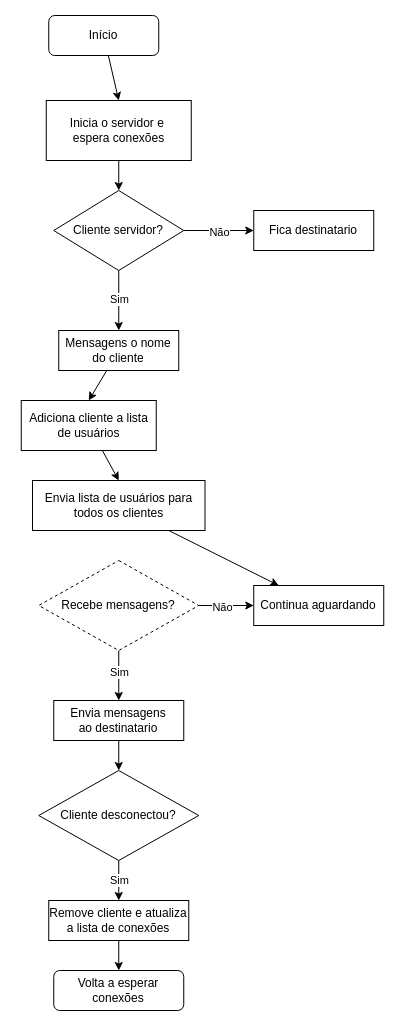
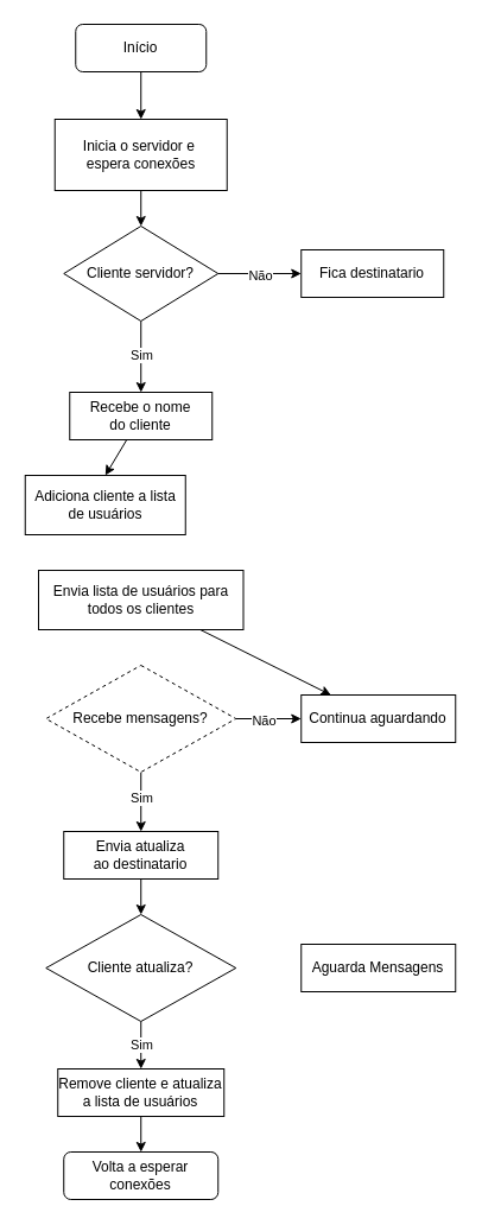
  <mxCell id="0" />
  <mxCell id="1" parent="0" />
  <mxCell id="2" style="edgeStyle=none;html=1;" edge="1" parent="1" source="3"><mxGeometry relative="1" as="geometry"><mxPoint x="118.25" y="100" as="targetPoint" /></mxGeometry></mxCell>
- <mxCell id="3" value="Início" style="rounded=1;whiteSpace=wrap;html=1;" vertex="1" parent="1"><mxGeometry x="48.25" y="15" width="110" height="40" as="geometry" /></mxCell>
+ <mxCell id="3" value="Início" style="rounded=1;whiteSpace=wrap;html=1;" vertex="1" parent="1"><mxGeometry x="63.25" y="20" width="110" height="40" as="geometry" /></mxCell>
  <mxCell id="4" style="edgeStyle=none;html=1;entryX=0.5;entryY=0;entryDx=0;entryDy=0;" edge="1" parent="1" source="5" target="10"><mxGeometry relative="1" as="geometry" /></mxCell>
  <mxCell id="5" value="&lt;span&gt;&lt;font style=&quot;color: light-dark(rgb(0, 0, 0), rgb(255, 255, 255));&quot;&gt;Inicia o servidor e&amp;nbsp;&lt;/font&gt;&lt;/span&gt;&lt;div style=&quot;scrollbar-color: light-dark(#e2e2e2, #4b4b4b)&lt;br/&gt;&#09;&#09;&#09;&#09;&#09;light-dark(#fbfbfb, var(--dark-panel-color));&quot;&gt;&lt;font style=&quot;color: light-dark(rgb(0, 0, 0), rgb(255, 255, 255));&quot;&gt;espera conexões&lt;/font&gt;&lt;/div&gt;" style="rounded=0;whiteSpace=wrap;html=1;" vertex="1" parent="1"><mxGeometry x="45.75" y="100" width="145" height="60" as="geometry" /></mxCell>
  <mxCell id="6" style="edgeStyle=none;html=1;" edge="1" parent="1" source="10"><mxGeometry relative="1" as="geometry"><mxPoint x="253.25" y="230" as="targetPoint" /></mxGeometry></mxCell>
  <mxCell id="7" value="Não" style="edgeLabel;html=1;align=center;verticalAlign=middle;resizable=0;points=[];" vertex="1" connectable="0" parent="6"><mxGeometry y="-1" relative="1" as="geometry"><mxPoint as="offset" /></mxGeometry></mxCell>
  <mxCell id="8" style="edgeStyle=none;html=1;" edge="1" parent="1" source="10"><mxGeometry relative="1" as="geometry"><mxPoint x="118.25" y="330" as="targetPoint" /></mxGeometry></mxCell>
  <mxCell id="9" value="Sim" style="edgeLabel;html=1;align=center;verticalAlign=middle;resizable=0;points=[];" vertex="1" connectable="0" parent="8"><mxGeometry x="-0.067" y="5" relative="1" as="geometry"><mxPoint x="-5" as="offset" /></mxGeometry></mxCell>
  <mxCell id="10" value="Cliente servidor?" style="rhombus;whiteSpace=wrap;html=1;" vertex="1" parent="1"><mxGeometry x="53.25" y="190" width="130" height="80" as="geometry" /></mxCell>
  <mxCell id="11" value="Fica destinatario" style="rounded=0;whiteSpace=wrap;html=1;" vertex="1" parent="1"><mxGeometry x="253.25" y="210" width="120" height="40" as="geometry" /></mxCell>
  <mxCell id="12" style="edgeStyle=none;html=1;entryX=0.5;entryY=0;entryDx=0;entryDy=0;" edge="1" parent="1" source="13" target="15"><mxGeometry relative="1" as="geometry" /></mxCell>
- <mxCell id="13" value="Mensagens o nome&lt;div&gt;do cliente&lt;/div&gt;" style="rounded=0;whiteSpace=wrap;html=1;strokeColor=light-dark(#000000,#FFFFFF);" vertex="1" parent="1"><mxGeometry x="58.25" y="330" width="120" height="40" as="geometry" /></mxCell>
- <mxCell id="14" style="edgeStyle=none;html=1;entryX=0.5;entryY=0;entryDx=0;entryDy=0;" edge="1" parent="1" source="15" target="17"><mxGeometry relative="1" as="geometry" /></mxCell>
+ <mxCell id="13" value="Recebe o nome&lt;div&gt;do cliente&lt;/div&gt;" style="rounded=0;whiteSpace=wrap;html=1;strokeColor=light-dark(#000000,#FFFFFF);" vertex="1" parent="1"><mxGeometry x="58.25" y="330" width="120" height="40" as="geometry" /></mxCell>
  <mxCell id="15" value="Adiciona cliente a lista de usuários" style="rounded=0;whiteSpace=wrap;html=1;" vertex="1" parent="1"><mxGeometry x="20.75" y="400" width="135" height="50" as="geometry" /></mxCell>
  <mxCell id="16" style="edgeStyle=none;html=1;" edge="1" parent="1" source="17" target="23"><mxGeometry relative="1" as="geometry" /></mxCell>
  <mxCell id="17" value="Envia lista de usuários para todos os clientes" style="rounded=0;whiteSpace=wrap;html=1;" vertex="1" parent="1"><mxGeometry x="32" y="480" width="172.5" height="50" as="geometry" /></mxCell>
  <mxCell id="18" style="edgeStyle=none;html=1;" edge="1" parent="1" source="22"><mxGeometry relative="1" as="geometry"><mxPoint x="253.25" y="605" as="targetPoint" /></mxGeometry></mxCell>
  <mxCell id="19" value="Não" style="edgeLabel;html=1;align=center;verticalAlign=middle;resizable=0;points=[];" vertex="1" connectable="0" parent="18"><mxGeometry x="-0.164" y="-1" relative="1" as="geometry"><mxPoint as="offset" /></mxGeometry></mxCell>
  <mxCell id="20" style="edgeStyle=none;html=1;" edge="1" parent="1" source="22"><mxGeometry relative="1" as="geometry"><mxPoint x="118.25" y="700" as="targetPoint" /></mxGeometry></mxCell>
  <mxCell id="21" value="Sim" style="edgeLabel;html=1;align=center;verticalAlign=middle;resizable=0;points=[];" vertex="1" connectable="0" parent="20"><mxGeometry x="-0.15" y="3" relative="1" as="geometry"><mxPoint x="-3" as="offset" /></mxGeometry></mxCell>
  <mxCell id="22" value="Recebe mensagens?" style="rhombus;whiteSpace=wrap;html=1;dashed=1;" vertex="1" parent="1"><mxGeometry x="38.25" y="560" width="160" height="90" as="geometry" /></mxCell>
  <mxCell id="23" value="Continua aguardando" style="rounded=0;whiteSpace=wrap;html=1;" vertex="1" parent="1"><mxGeometry x="253.25" y="585" width="130" height="40" as="geometry" /></mxCell>
  <mxCell id="24" style="edgeStyle=none;html=1;" edge="1" parent="1" source="25"><mxGeometry relative="1" as="geometry"><mxPoint x="118.25" y="770" as="targetPoint" /></mxGeometry></mxCell>
- <mxCell id="25" value="Envia mensagens&lt;div&gt;&lt;span style=&quot;background-color: transparent;&quot;&gt;ao destinatario&lt;/span&gt;&lt;/div&gt;" style="rounded=0;whiteSpace=wrap;html=1;strokeColor=light-dark(#000000,#FFFFFF);" vertex="1" parent="1"><mxGeometry x="53.25" y="700" width="130" height="40" as="geometry" /></mxCell>
+ <mxCell id="25" value="Envia atualiza&lt;div&gt;&lt;span style=&quot;background-color: transparent;&quot;&gt;ao destinatario&lt;/span&gt;&lt;/div&gt;" style="rounded=0;whiteSpace=wrap;html=1;strokeColor=light-dark(#000000,#FFFFFF);" vertex="1" parent="1"><mxGeometry x="53.25" y="700" width="130" height="40" as="geometry" /></mxCell>
  <mxCell id="26" style="edgeStyle=none;html=1;" edge="1" parent="1" source="28"><mxGeometry relative="1" as="geometry"><mxPoint x="118.25" y="900" as="targetPoint" /></mxGeometry></mxCell>
  <mxCell id="27" value="Sim" style="edgeLabel;html=1;align=center;verticalAlign=middle;resizable=0;points=[];" vertex="1" connectable="0" parent="26"><mxGeometry x="-0.05" relative="1" as="geometry"><mxPoint as="offset" /></mxGeometry></mxCell>
- <mxCell id="28" value="Cliente desconectou?" style="rhombus;whiteSpace=wrap;html=1;" vertex="1" parent="1"><mxGeometry x="38.25" y="770" width="160" height="90" as="geometry" /></mxCell>
+ <mxCell id="28" value="Cliente atualiza?" style="rhombus;whiteSpace=wrap;html=1;" vertex="1" parent="1"><mxGeometry x="38.25" y="770" width="160" height="90" as="geometry" /></mxCell>
+ <mxCell id="29" value="Aguarda Mensagens" style="rounded=0;whiteSpace=wrap;html=1;" vertex="1" parent="1"><mxGeometry x="253.25" y="795" width="130" height="40" as="geometry" /></mxCell>
  <mxCell id="30" style="edgeStyle=none;html=1;" edge="1" parent="1" source="31"><mxGeometry relative="1" as="geometry"><mxPoint x="118.25" y="970" as="targetPoint" /></mxGeometry></mxCell>
- <mxCell id="31" value="Remove cliente e atualiza a lista de conexões" style="rounded=0;whiteSpace=wrap;html=1;" vertex="1" parent="1"><mxGeometry x="48.25" y="900" width="140" height="40" as="geometry" /></mxCell>
+ <mxCell id="31" value="Remove cliente e atualiza a lista de usuários" style="rounded=0;whiteSpace=wrap;html=1;" vertex="1" parent="1"><mxGeometry x="48.25" y="900" width="140" height="40" as="geometry" /></mxCell>
  <mxCell id="32" value="Volta a esperar conexões" style="rounded=1;whiteSpace=wrap;html=1;" vertex="1" parent="1"><mxGeometry x="53.25" y="970" width="130" height="40" as="geometry" /></mxCell>
